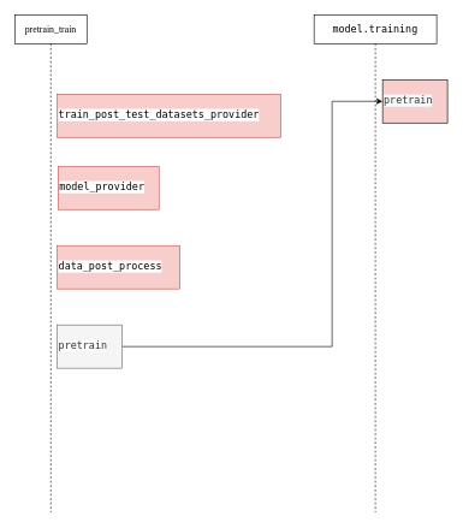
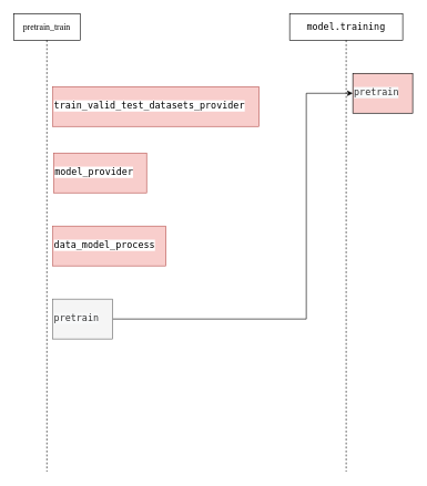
  <mxCell id="0" />
  <mxCell id="1" parent="0" />
  <mxCell id="2" value="&lt;pre style=&quot;background-color: rgb(255 , 255 , 255) ; font-family: &amp;#34;.applesystemuifont&amp;#34; ; font-size: 9.8pt&quot;&gt;pretrain_train&lt;/pre&gt;" style="shape=umlLifeline;perimeter=lifelinePerimeter;whiteSpace=wrap;html=1;container=1;collapsible=0;recursiveResize=0;outlineConnect=0;" vertex="1" parent="1"><mxGeometry x="20" y="20" width="100" height="690" as="geometry" /></mxCell>
  <mxCell id="3" value="&lt;pre style=&quot;background-color: rgb(255 , 255 , 255) ; font-family: &amp;#34;.applesystemuifont&amp;#34; ; font-size: 9.8pt&quot;&gt;&lt;pre style=&quot;font-family: &amp;#34;jetbrains mono&amp;#34; , monospace ; font-size: 10.5pt&quot;&gt;model.training&lt;/pre&gt;&lt;/pre&gt;" style="shape=umlLifeline;perimeter=lifelinePerimeter;whiteSpace=wrap;html=1;container=1;collapsible=0;recursiveResize=0;outlineConnect=0;" vertex="1" parent="1"><mxGeometry x="435" y="20" width="170" height="690" as="geometry" /></mxCell>
  <mxCell id="4" value="&lt;pre style=&quot;background-color: rgb(255 , 255 , 255) ; font-family: &amp;#34;jetbrains mono&amp;#34; , monospace ; font-size: 10.5pt&quot;&gt;&lt;br&gt;&lt;/pre&gt;" style="text;html=1;strokeColor=none;fillColor=none;align=center;verticalAlign=middle;whiteSpace=wrap;rounded=0;glass=0;" vertex="1" parent="1"><mxGeometry x="80" y="150" width="290" height="20" as="geometry" /></mxCell>
  <mxCell id="5" value="&lt;meta charset=&quot;utf-8&quot;&gt;&lt;pre style=&quot;color: rgb(0 , 0 , 0) ; font-style: normal ; font-weight: 400 ; letter-spacing: normal ; text-align: left ; text-indent: 0px ; text-transform: none ; word-spacing: 0px ; background-color: rgb(255 , 255 , 255) ; font-family: &amp;quot;jetbrains mono&amp;quot; , monospace ; font-size: 10.5pt&quot;&gt;model_provider&lt;/pre&gt;" style="text;whiteSpace=wrap;html=1;fillColor=#f8cecc;strokeColor=#b85450;" vertex="1" parent="1"><mxGeometry x="80" y="230" width="140" height="60" as="geometry" /></mxCell>
- <mxCell id="6" value="&lt;meta charset=&quot;utf-8&quot;&gt;&lt;pre style=&quot;color: rgb(0 , 0 , 0) ; font-style: normal ; font-weight: 400 ; letter-spacing: normal ; text-align: center ; text-indent: 0px ; text-transform: none ; word-spacing: 0px ; background-color: rgb(255 , 255 , 255) ; font-family: &amp;quot;jetbrains mono&amp;quot; , monospace ; font-size: 10.5pt&quot;&gt;train_post_test_datasets_provider&lt;/pre&gt;" style="text;whiteSpace=wrap;html=1;fillColor=#f8cecc;strokeColor=#b85450;" vertex="1" parent="1"><mxGeometry x="79" y="130" width="310" height="60" as="geometry" /></mxCell>
+ <mxCell id="6" value="&lt;meta charset=&quot;utf-8&quot;&gt;&lt;pre style=&quot;color: rgb(0 , 0 , 0) ; font-style: normal ; font-weight: 400 ; letter-spacing: normal ; text-align: center ; text-indent: 0px ; text-transform: none ; word-spacing: 0px ; background-color: rgb(255 , 255 , 255) ; font-family: &amp;quot;jetbrains mono&amp;quot; , monospace ; font-size: 10.5pt&quot;&gt;train_valid_test_datasets_provider&lt;/pre&gt;" style="text;whiteSpace=wrap;html=1;fillColor=#f8cecc;strokeColor=#b85450;" vertex="1" parent="1"><mxGeometry x="79" y="130" width="310" height="60" as="geometry" /></mxCell>
  <mxCell id="7" style="edgeStyle=orthogonalEdgeStyle;rounded=0;orthogonalLoop=1;jettySize=auto;html=1;entryX=0;entryY=0.5;entryDx=0;entryDy=0;entryPerimeter=0;" edge="1" parent="1" source="8" target="9"><mxGeometry relative="1" as="geometry"><Array as="points"><mxPoint x="460" y="480" /><mxPoint x="460" y="140" /></Array></mxGeometry></mxCell>
  <mxCell id="8" value="&lt;meta charset=&quot;utf-8&quot;&gt;&lt;pre style=&quot;color: rgb(51 , 51 , 51) ; font-style: normal ; font-weight: 400 ; letter-spacing: normal ; text-align: center ; text-indent: 0px ; text-transform: none ; word-spacing: 0px ; background-color: rgb(248 , 249 , 250) ; font-family: &amp;quot;jetbrains mono&amp;quot; , monospace ; font-size: 10.5pt&quot;&gt;pretrain&lt;/pre&gt;" style="text;whiteSpace=wrap;html=1;fillColor=#f5f5f5;strokeColor=#666666;fontColor=#333333;" vertex="1" parent="1"><mxGeometry x="79" y="450" width="90" height="60" as="geometry" /></mxCell>
  <mxCell id="9" value="&lt;meta charset=&quot;utf-8&quot;&gt;&lt;pre style=&quot;color: rgb(51 , 51 , 51) ; font-style: normal ; font-weight: 400 ; letter-spacing: normal ; text-align: center ; text-indent: 0px ; text-transform: none ; word-spacing: 0px ; background-color: rgb(248 , 249 , 250) ; font-family: &amp;quot;jetbrains mono&amp;quot; , monospace ; font-size: 10.5pt&quot;&gt;pretrain&lt;/pre&gt;" style="text;whiteSpace=wrap;html=1;fillColor=#f8cecc;strokeColor=#000000;" vertex="1" parent="1"><mxGeometry x="530" y="110" width="90" height="60" as="geometry" /></mxCell>
- <mxCell id="10" value="&lt;pre style=&quot;background-color: #ffffff ; color: #000000 ; font-family: &amp;quot;jetbrains mono&amp;quot; , monospace ; font-size: 10.5pt&quot;&gt;data_post_process&lt;/pre&gt;" style="text;whiteSpace=wrap;html=1;fillColor=#f8cecc;strokeColor=#b85450;" vertex="1" parent="1"><mxGeometry x="79" y="340" width="170" height="60" as="geometry" /></mxCell>
+ <mxCell id="10" value="&lt;pre style=&quot;background-color: #ffffff ; color: #000000 ; font-family: &amp;quot;jetbrains mono&amp;quot; , monospace ; font-size: 10.5pt&quot;&gt;data_model_process&lt;/pre&gt;" style="text;whiteSpace=wrap;html=1;fillColor=#f8cecc;strokeColor=#b85450;" vertex="1" parent="1"><mxGeometry x="79" y="340" width="170" height="60" as="geometry" /></mxCell>
